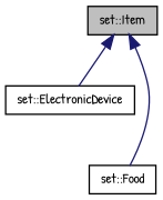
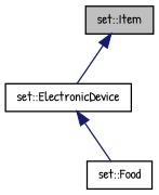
  digraph {
    fontname="Patrick Hand"
    node [color=black fillcolor=white fontname="Patrick Hand" fontsize=10 shape=record style=filled]
    edge [color=midnightblue dir=back fontname="Patrick Hand" fontsize=10 labelfontname=Helvetica labelfontsize=10 style=solid]
    n1 [fillcolor=grey75 fontcolor=black height=0.2 label="set::Item" width=0.4]
    n2 [height=0.2 label="set::ElectronicDevice" width=0.4]
    n3 [height=0.2 label="set::Food" width=0.4]
    n1 -> n2
-   n1 -> n3
+   n2 -> n3
  }
